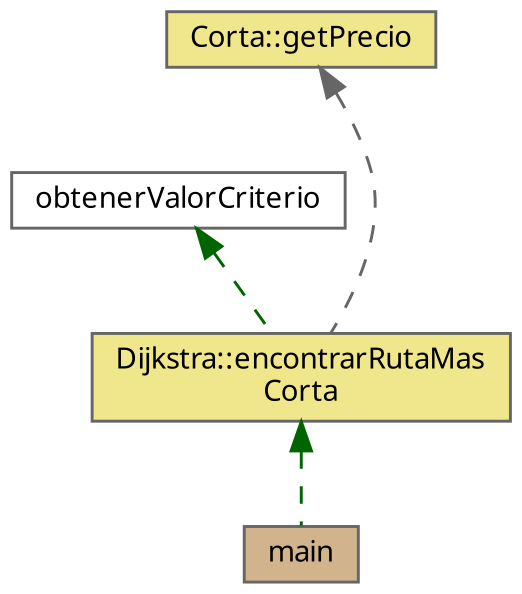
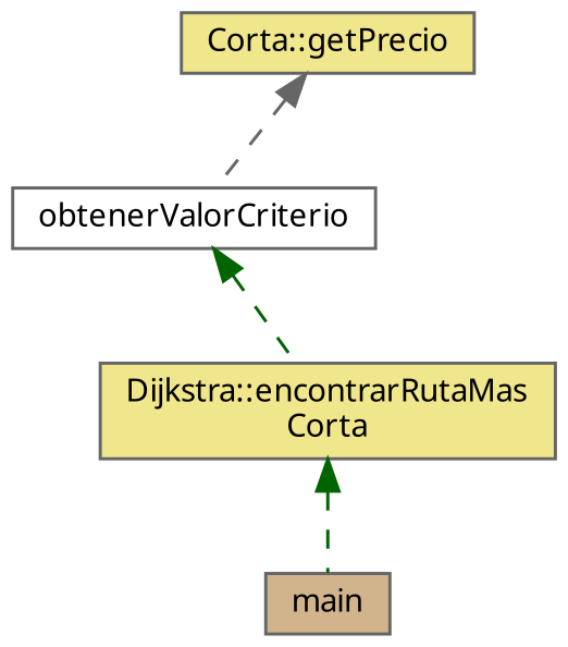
  digraph {
    fontname="Noto Sans"
    rankdir=TB
    node [color=grey40 fillcolor=khaki fontname="Noto Sans" fontsize=10 shape=box style=filled]
    edge [color=darkgreen dir=back fontname="Noto Sans" fontsize=10 labelfontname=Helvetica labelfontsize=10 style=dashed]
    n1 [color=gray40 fontcolor=black height=0.2 label="Corta::getPrecio" width=0.4]
    n2 [fillcolor=white height=0.2 label=obtenerValorCriterio width=0.4]
    n3 [height=0.2 label="Dijkstra::encontrarRutaMas\lCorta" width=0.4]
    n4 [fillcolor=tan height=0.2 label=main width=0.4]
-   n1 -> n3 [color=gray40]
+   n1 -> n2 [color=gray40]
    n2 -> n3
    n3 -> n4
  }
